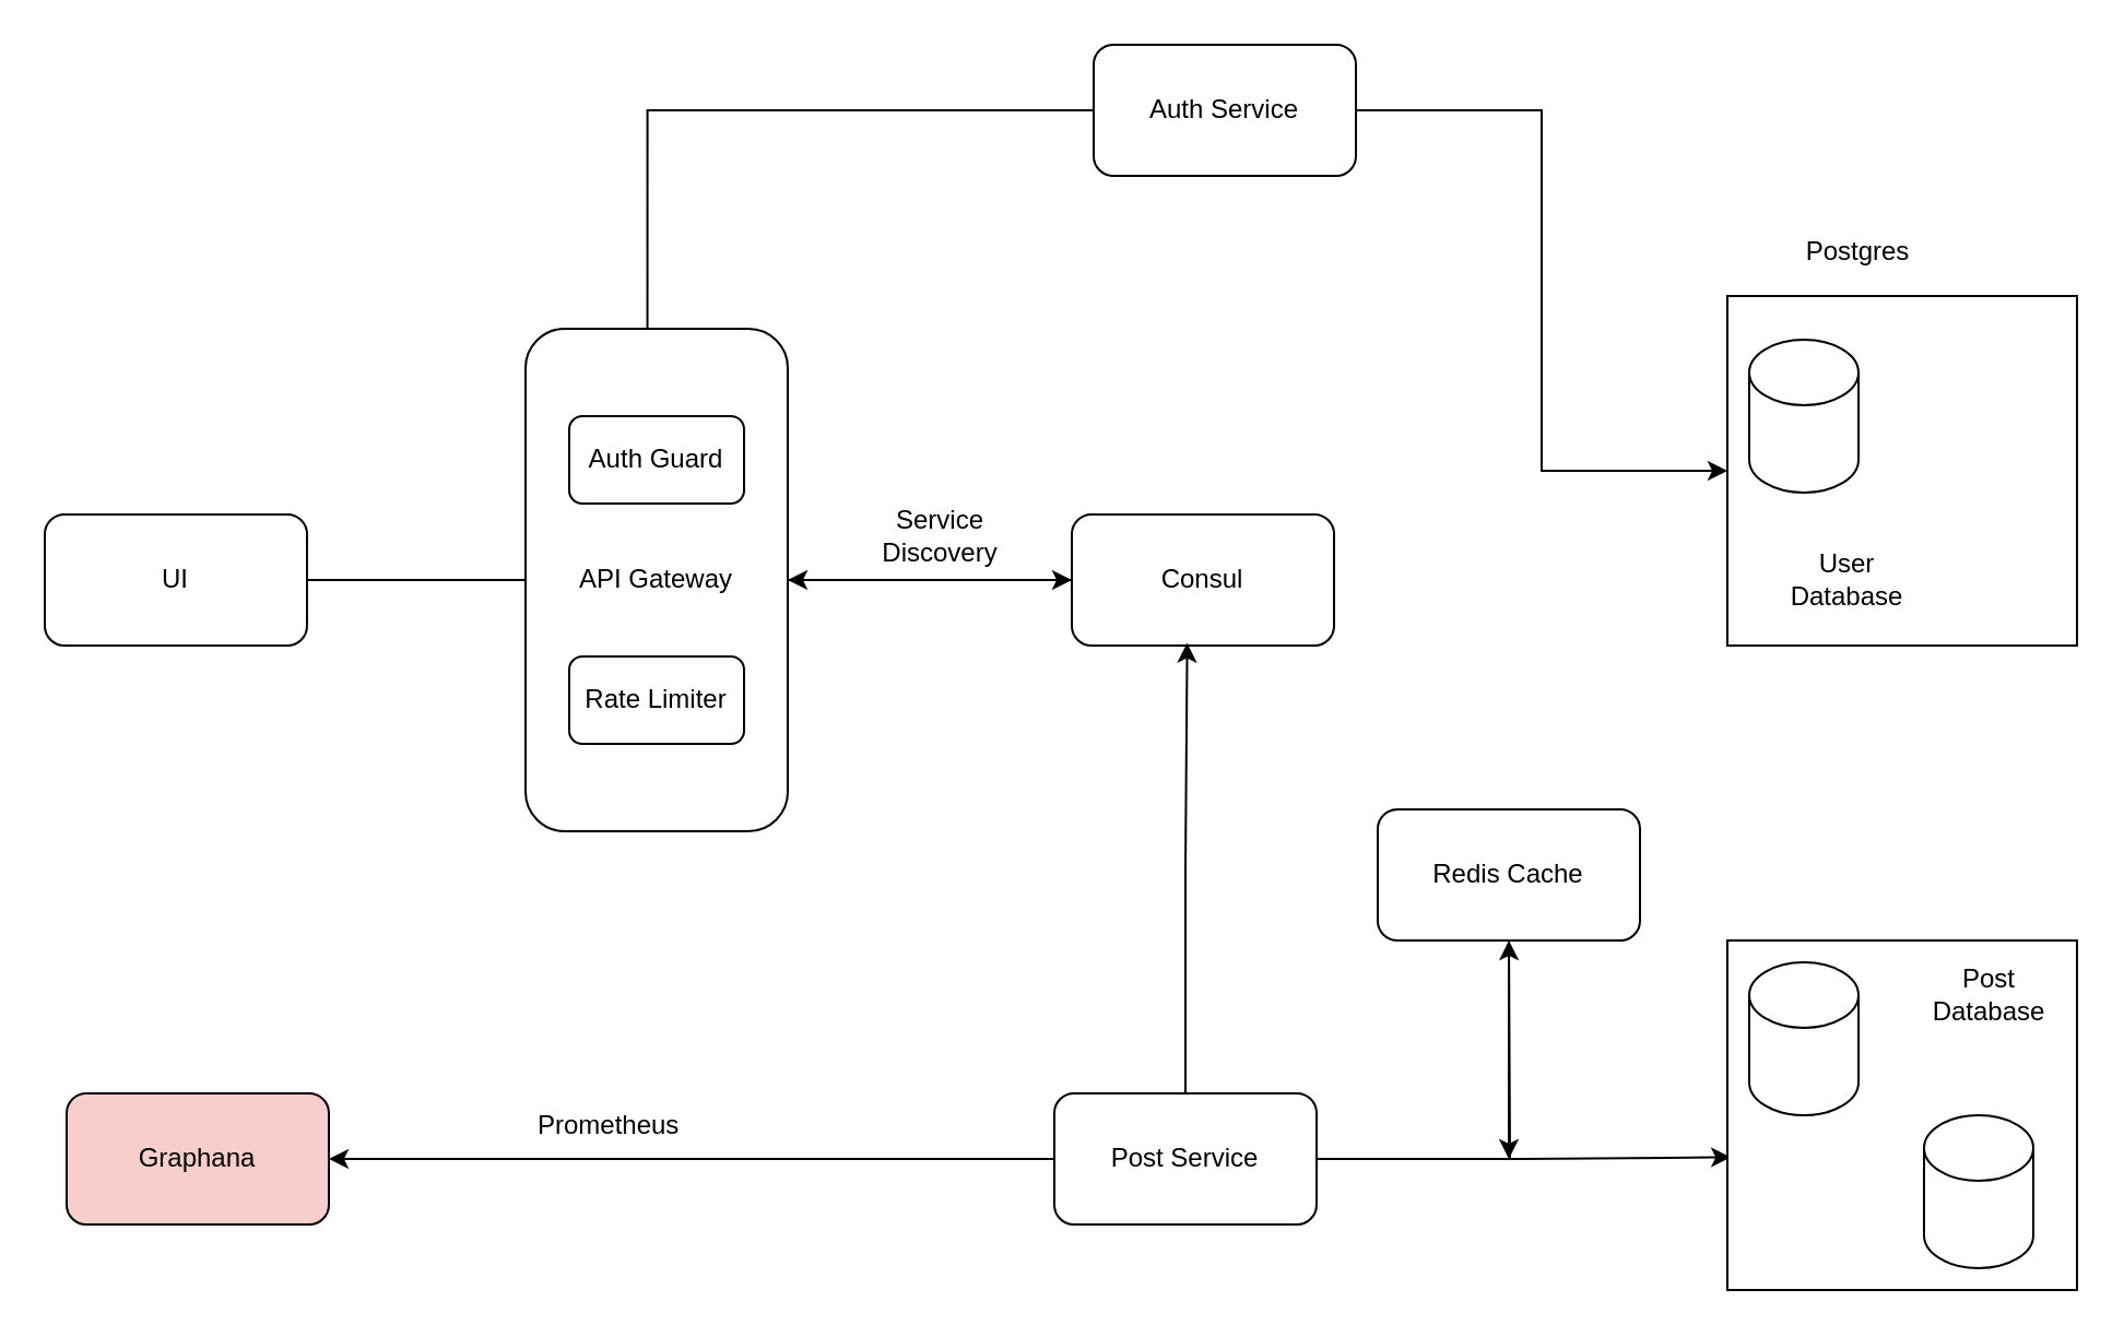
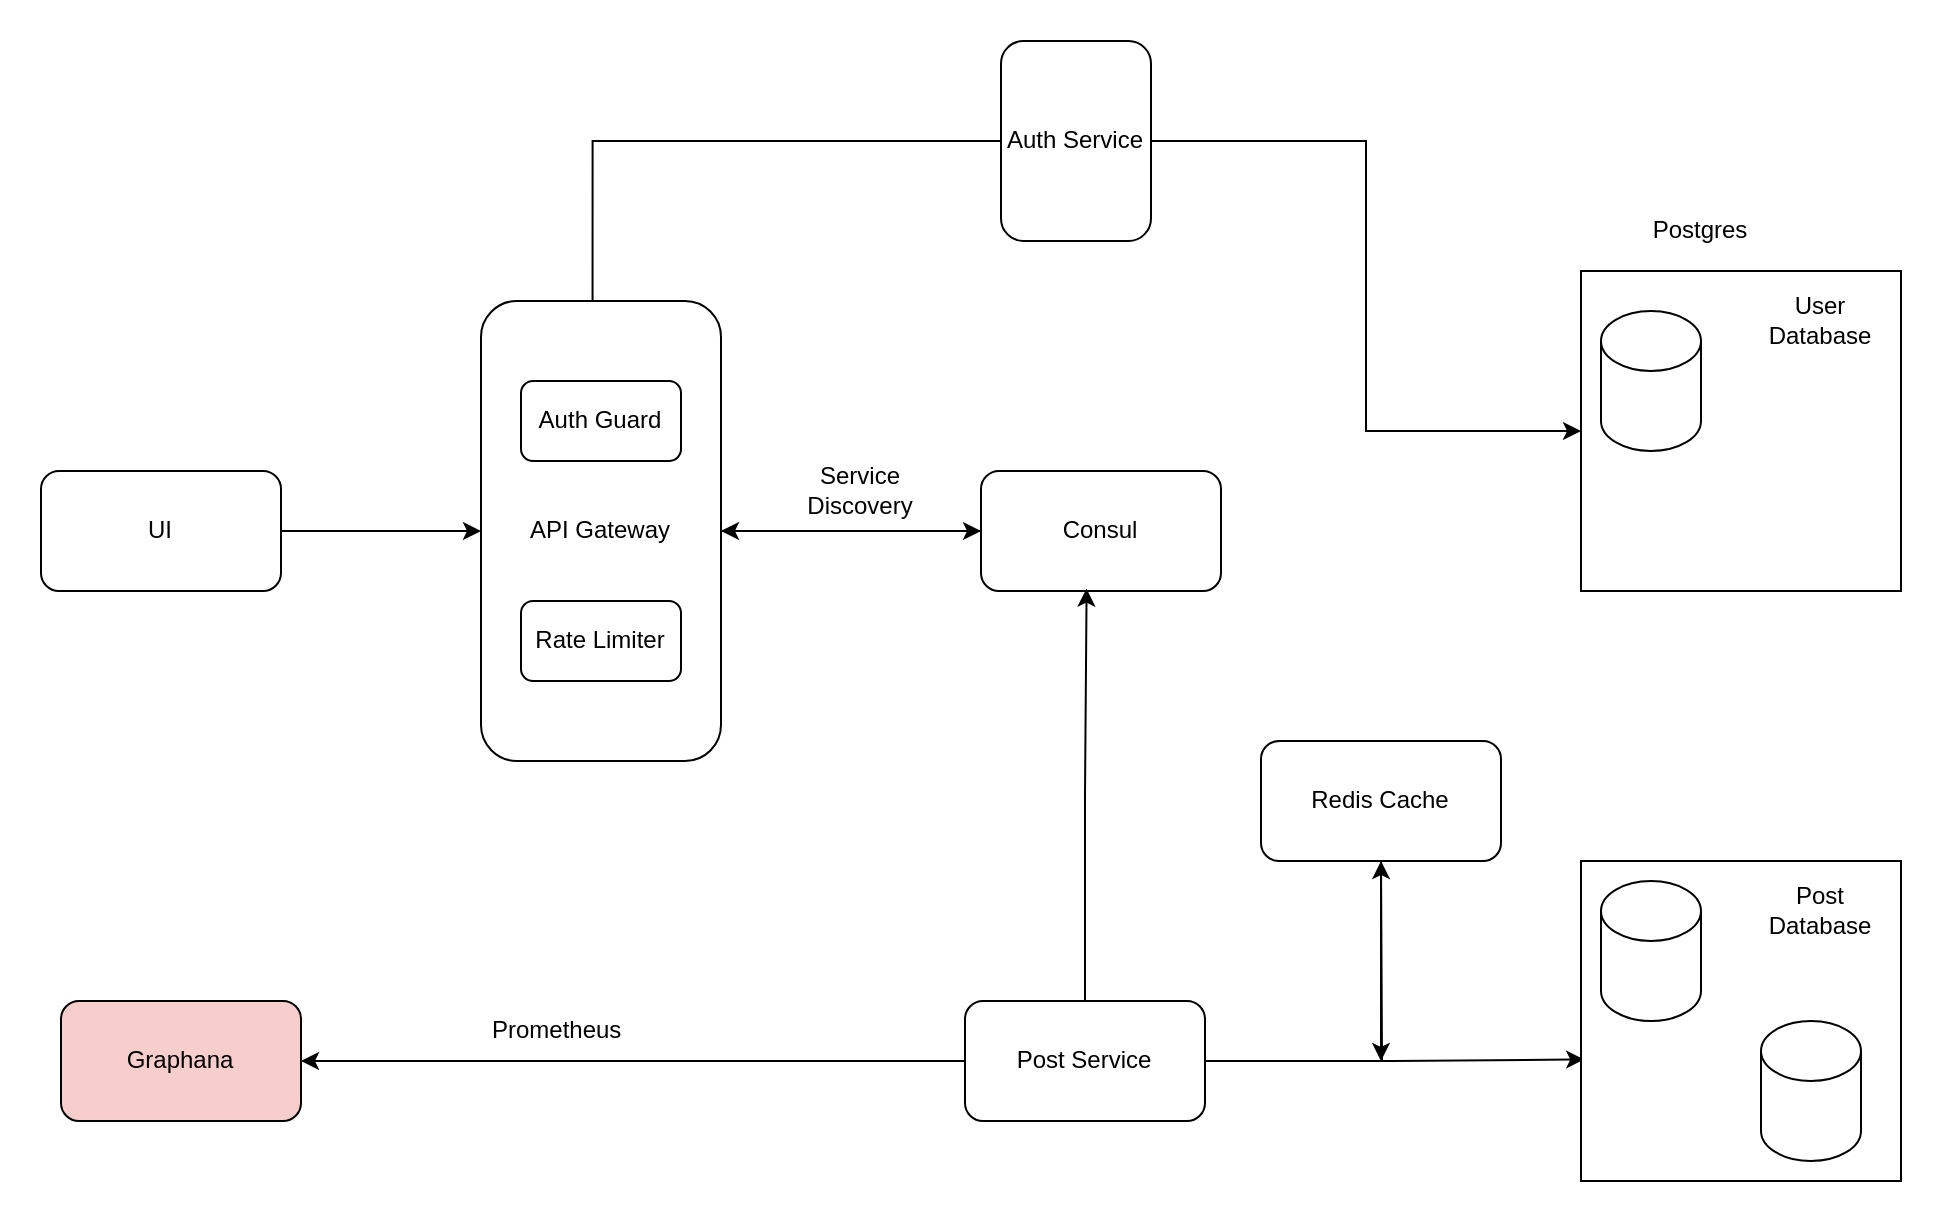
  <mxCell id="0" />
  <mxCell id="1" parent="0" />
- <mxCell id="2" style="edgeStyle=orthogonalEdgeStyle;rounded=0;orthogonalLoop=1;jettySize=auto;html=1;" edge="1" parent="1" source="3" target="35"><mxGeometry relative="1" as="geometry" /></mxCell>
+ <mxCell id="2" style="edgeStyle=orthogonalEdgeStyle;rounded=0;orthogonalLoop=1;jettySize=auto;html=1;" edge="1" parent="1" source="3" target="33"><mxGeometry relative="1" as="geometry" /></mxCell>
  <mxCell id="3" value="UI" style="rounded=1;whiteSpace=wrap;html=1;" vertex="1" parent="1"><mxGeometry y="235" width="120" height="60" as="geometry" x="20" /></mxCell>
  <mxCell id="4" style="edgeStyle=orthogonalEdgeStyle;rounded=0;orthogonalLoop=1;jettySize=auto;html=1;entryX=0;entryY=0.5;entryDx=0;entryDy=0;" edge="1" parent="1" source="33" target="6"><mxGeometry relative="1" as="geometry"><mxPoint x="300" y="490" as="targetPoint" /></mxGeometry></mxCell>
  <mxCell id="5" style="edgeStyle=orthogonalEdgeStyle;rounded=0;orthogonalLoop=1;jettySize=auto;html=1;entryX=1;entryY=0.5;entryDx=0;entryDy=0;" edge="1" parent="1" source="6" target="33"><mxGeometry relative="1" as="geometry"><mxPoint x="300" y="390" as="targetPoint" /></mxGeometry></mxCell>
  <mxCell id="6" value="Consul" style="rounded=1;whiteSpace=wrap;html=1;" vertex="1" parent="1"><mxGeometry x="490" y="235" width="120" height="60" as="geometry" /></mxCell>
  <mxCell id="7" value="Service Discovery" style="text;html=1;align=center;verticalAlign=middle;whiteSpace=wrap;rounded=0;" vertex="1" parent="1"><mxGeometry x="400" y="230" width="60" height="30" as="geometry" /></mxCell>
  <mxCell id="8" style="edgeStyle=orthogonalEdgeStyle;rounded=0;orthogonalLoop=1;jettySize=auto;html=1;entryX=0;entryY=0.5;entryDx=0;entryDy=0;" edge="1" parent="1" source="9" target="28"><mxGeometry relative="1" as="geometry" /></mxCell>
- <mxCell id="9" value="Auth Service" style="rounded=1;whiteSpace=wrap;html=1;" vertex="1" parent="1"><mxGeometry x="500" y="20" width="120" height="60" as="geometry" /></mxCell>
+ <mxCell id="9" value="Auth Service" style="rounded=1;whiteSpace=wrap;html=1;" vertex="1" parent="1"><mxGeometry x="500" y="20" width="75" height="100" as="geometry" /></mxCell>
  <mxCell id="10" value="" style="edgeStyle=orthogonalEdgeStyle;rounded=0;orthogonalLoop=1;jettySize=auto;html=1;" edge="1" parent="1" source="12" target="22"><mxGeometry relative="1" as="geometry" /></mxCell>
  <mxCell id="11" style="edgeStyle=orthogonalEdgeStyle;rounded=0;orthogonalLoop=1;jettySize=auto;html=1;" edge="1" parent="1" source="12"><mxGeometry relative="1" as="geometry"><mxPoint x="690" y="430" as="targetPoint" /></mxGeometry></mxCell>
  <mxCell id="12" value="Post Service" style="rounded=1;whiteSpace=wrap;html=1;" vertex="1" parent="1"><mxGeometry x="482" y="500" width="120" height="60" as="geometry" /></mxCell>
  <mxCell id="13" style="edgeStyle=orthogonalEdgeStyle;rounded=0;orthogonalLoop=1;jettySize=auto;html=1;entryX=0.01;entryY=0.62;entryDx=0;entryDy=0;entryPerimeter=0;" edge="1" parent="1" source="12" target="16"><mxGeometry relative="1" as="geometry" /></mxCell>
  <mxCell id="14" value="" style="group" vertex="1" connectable="0" parent="1"><mxGeometry x="790" y="400" width="160" height="190" as="geometry" /></mxCell>
  <mxCell id="15" value="" style="group" vertex="1" connectable="0" parent="14"><mxGeometry y="30" width="160" height="160" as="geometry" /></mxCell>
  <mxCell id="16" value="" style="whiteSpace=wrap;html=1;aspect=fixed;" vertex="1" parent="15"><mxGeometry width="160" height="160" as="geometry" /></mxCell>
  <mxCell id="17" value="" style="shape=cylinder3;whiteSpace=wrap;html=1;boundedLbl=1;backgroundOutline=1;size=15;" vertex="1" parent="15"><mxGeometry x="10" y="10" width="50" height="70" as="geometry" /></mxCell>
  <mxCell id="18" value="" style="shape=cylinder3;whiteSpace=wrap;html=1;boundedLbl=1;backgroundOutline=1;size=15;" vertex="1" parent="15"><mxGeometry x="90" y="80" width="50" height="70" as="geometry" /></mxCell>
  <mxCell id="19" value="Post Database" style="text;html=1;align=center;verticalAlign=middle;whiteSpace=wrap;rounded=0;" vertex="1" parent="15"><mxGeometry x="90" y="10" width="60" height="30" as="geometry" /></mxCell>
  <mxCell id="20" style="edgeStyle=orthogonalEdgeStyle;rounded=0;orthogonalLoop=1;jettySize=auto;html=1;entryX=0.447;entryY=0.027;entryDx=0;entryDy=0;entryPerimeter=0;" edge="1" parent="1" source="9" target="35"><mxGeometry relative="1" as="geometry" /></mxCell>
  <mxCell id="21" style="edgeStyle=orthogonalEdgeStyle;rounded=0;orthogonalLoop=1;jettySize=auto;html=1;entryX=0.44;entryY=0.98;entryDx=0;entryDy=0;entryPerimeter=0;" edge="1" parent="1" source="12" target="6"><mxGeometry relative="1" as="geometry" /></mxCell>
  <mxCell id="22" value="Graphana" style="whiteSpace=wrap;html=1;rounded=1;fillColor=#f8cecc;" vertex="1" parent="1"><mxGeometry x="30" y="500" width="120" height="60" as="geometry" /></mxCell>
  <mxCell id="23" value="Prometheus&amp;nbsp;" style="text;html=1;align=center;verticalAlign=middle;whiteSpace=wrap;rounded=0;" vertex="1" parent="1"><mxGeometry x="250" y="500" width="60" height="30" as="geometry" /></mxCell>
  <mxCell id="24" style="edgeStyle=orthogonalEdgeStyle;rounded=0;orthogonalLoop=1;jettySize=auto;html=1;" edge="1" parent="1" source="25"><mxGeometry relative="1" as="geometry"><mxPoint x="690" y="530" as="targetPoint" /></mxGeometry></mxCell>
  <mxCell id="25" value="Redis Cache" style="rounded=1;whiteSpace=wrap;html=1;" vertex="1" parent="1"><mxGeometry x="630" y="370" width="120" height="60" as="geometry" /></mxCell>
  <mxCell id="26" value="" style="group" vertex="1" connectable="0" parent="1"><mxGeometry x="790" width="160" height="195" as="geometry" y="100" /></mxCell>
  <mxCell id="27" value="" style="group" vertex="1" connectable="0" parent="26"><mxGeometry y="35" width="160" height="160" as="geometry" /></mxCell>
  <mxCell id="28" value="" style="whiteSpace=wrap;html=1;aspect=fixed;" vertex="1" parent="27"><mxGeometry width="160" height="160" as="geometry" /></mxCell>
  <mxCell id="29" value="" style="shape=cylinder3;whiteSpace=wrap;html=1;boundedLbl=1;backgroundOutline=1;size=15;" vertex="1" parent="27"><mxGeometry x="10" y="20" width="50" height="70" as="geometry" /></mxCell>
- <mxCell id="30" value="User Database" style="text;html=1;align=center;verticalAlign=middle;whiteSpace=wrap;rounded=0;" vertex="1" parent="27"><mxGeometry x="25" y="115" width="60" height="30" as="geometry" /></mxCell>
+ <mxCell id="30" value="User Database" style="text;html=1;align=center;verticalAlign=middle;whiteSpace=wrap;rounded=0;" vertex="1" parent="27"><mxGeometry x="90" y="10" width="60" height="30" as="geometry" /></mxCell>
  <mxCell id="31" value="Postgres" style="text;html=1;align=center;verticalAlign=middle;whiteSpace=wrap;rounded=0;" vertex="1" parent="26"><mxGeometry x="30" width="60" height="30" as="geometry" /></mxCell>
  <mxCell id="32" value="" style="group" vertex="1" connectable="0" parent="1"><mxGeometry x="240" y="150" width="120" height="230" as="geometry" /></mxCell>
  <mxCell id="33" value="API Gateway" style="rounded=1;whiteSpace=wrap;html=1;" vertex="1" parent="32"><mxGeometry width="120" height="230" as="geometry" /></mxCell>
  <mxCell id="34" value="Rate Limiter" style="rounded=1;whiteSpace=wrap;html=1;" vertex="1" parent="32"><mxGeometry x="20" y="150" width="80" height="40" as="geometry" /></mxCell>
  <mxCell id="35" value="Au&lt;span style=&quot;background-color: transparent; color: light-dark(rgb(0, 0, 0), rgb(255, 255, 255));&quot;&gt;th Guard&lt;/span&gt;" style="rounded=1;whiteSpace=wrap;html=1;" vertex="1" parent="32"><mxGeometry x="20" y="40" width="80" height="40" as="geometry" /></mxCell>
